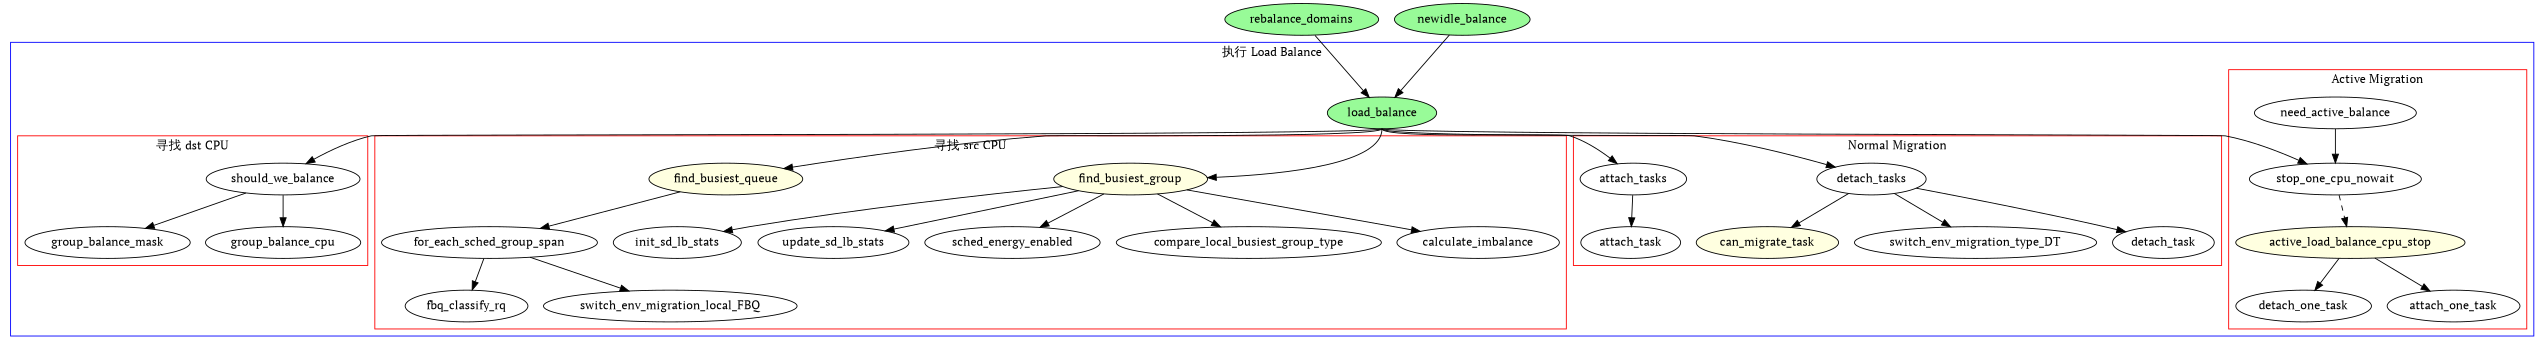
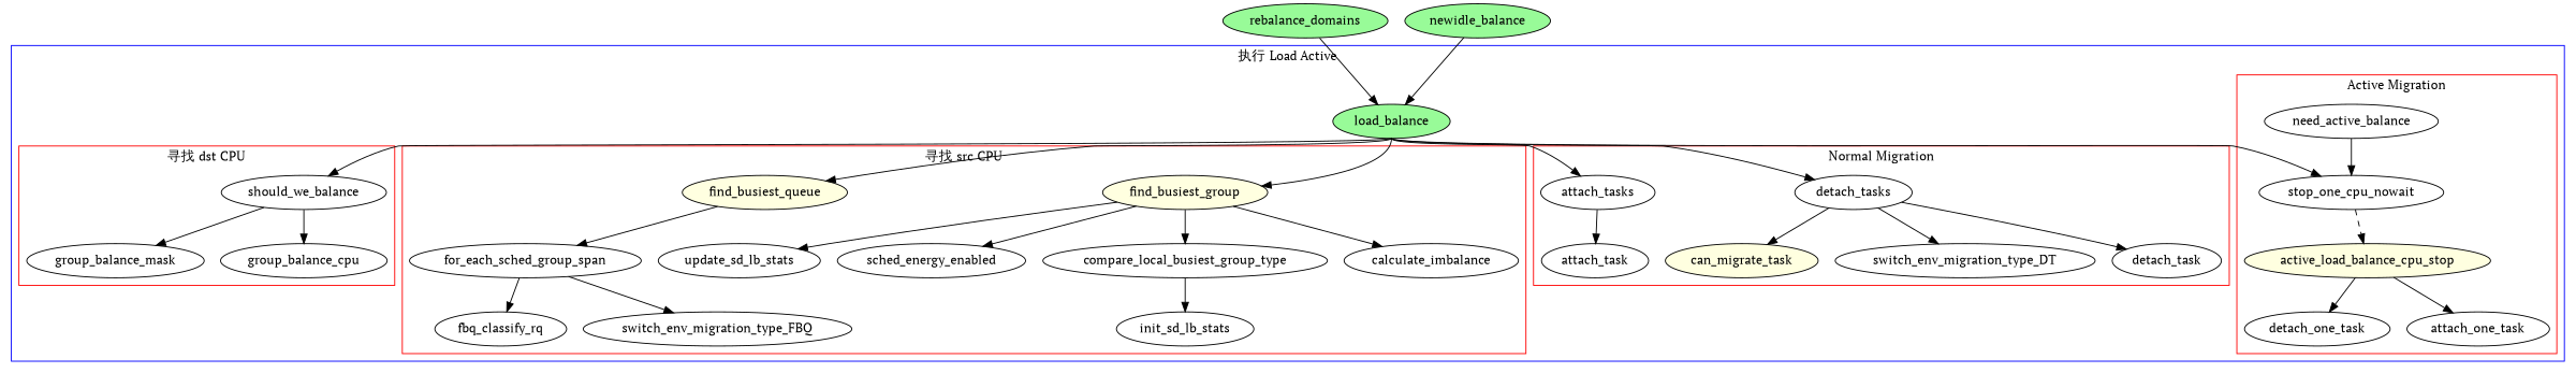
  digraph {
    fontname="PT Serif"
    node [fontname="PT Serif"]
    edge [fontname="PT Serif"]
    should_we_balance
    group_balance_mask
    group_balance_cpu
    n4 [fillcolor=lightyellow label=find_busiest_group shape=oval style=filled]
    init_sd_lb_stats
    update_sd_lb_stats
    sched_energy_enabled
    compare_local_busiest_group_type
    calculate_imbalance
    n10 [fillcolor=lightyellow label=find_busiest_queue shape=oval style=filled]
    for_each_sched_group_span
    fbq_classify_rq
-   switch_env_migration_type_FBQ [label=switch_env_migration_local_FBQ]
+   switch_env_migration_type_FBQ
    n14 [fillcolor=lightyellow label=can_migrate_task shape=oval style=filled]
    detach_tasks
    switch_env_migration_type_DT
    detach_task
    attach_tasks
    attach_task
    need_active_balance
    stop_one_cpu_nowait
    n22 [fillcolor=lightyellow label=active_load_balance_cpu_stop shape=oval style=filled]
    detach_one_task
    attach_one_task
    n25 [fillcolor=palegreen label=load_balance shape=oval style=filled]
    n26 [fillcolor=palegreen label=rebalance_domains shape=oval style=filled]
    n27 [fillcolor=palegreen label=newidle_balance shape=oval style=filled]
    subgraph cluster_1 {
      color=blue
-     label="执行 Load Balance"
+     label="执行 Load Active"
      n25
      subgraph cluster_2 {
        color=red
        label="寻找 dst CPU"
        should_we_balance
        group_balance_mask
        group_balance_cpu
      }
      subgraph cluster_3 {
        color=red
        label="寻找 src CPU"
        n4
        init_sd_lb_stats
        update_sd_lb_stats
        sched_energy_enabled
        compare_local_busiest_group_type
        calculate_imbalance
        n10
        for_each_sched_group_span
        fbq_classify_rq
        switch_env_migration_type_FBQ
      }
      subgraph cluster_4 {
        color=red
        label="Normal Migration"
        n14
        detach_tasks
        switch_env_migration_type_DT
        detach_task
        attach_tasks
        attach_task
      }
      subgraph cluster_5 {
        color=red
        label="Active Migration"
        need_active_balance
        stop_one_cpu_nowait
        n22
        detach_one_task
        attach_one_task
      }
    }
    should_we_balance -> group_balance_mask
    should_we_balance -> group_balance_cpu
-   n4 -> init_sd_lb_stats
+   compare_local_busiest_group_type -> init_sd_lb_stats
    n4 -> update_sd_lb_stats
    n4 -> sched_energy_enabled
    n4 -> compare_local_busiest_group_type
    n4 -> calculate_imbalance
    n10 -> for_each_sched_group_span
    for_each_sched_group_span -> fbq_classify_rq
    for_each_sched_group_span -> switch_env_migration_type_FBQ
    detach_tasks -> n14
    detach_tasks -> switch_env_migration_type_DT
    detach_tasks -> detach_task
    attach_tasks -> attach_task
    need_active_balance -> stop_one_cpu_nowait [style=solid]
    stop_one_cpu_nowait -> n22 [style=dashed]
    n22 -> detach_one_task
    n22 -> attach_one_task
    n25 -> should_we_balance [tailport=s]
    n25 -> n4 [tailport=s]
    n25 -> n10 [tailport=s]
    n25 -> detach_tasks [tailport=s]
    n25 -> attach_tasks [tailport=s]
    n25 -> stop_one_cpu_nowait [tailport=s]
    n26 -> n25
    n27 -> n25
  }
